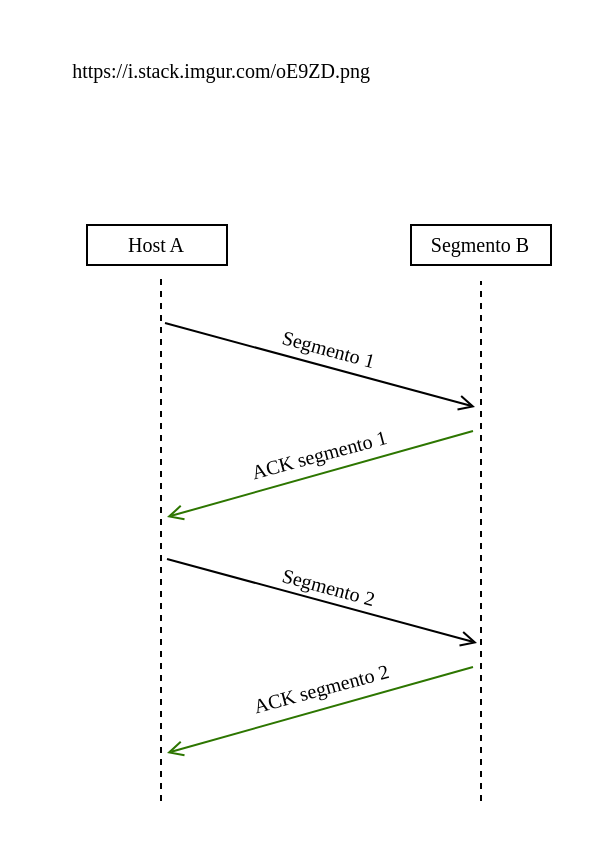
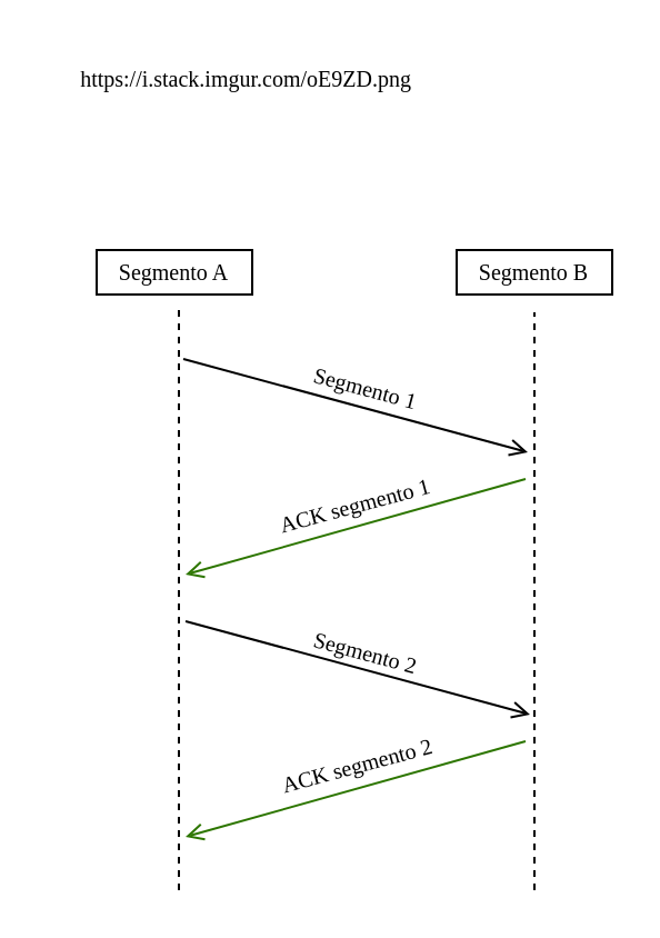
  <mxCell id="0" />
  <mxCell id="1" parent="0" />
  <mxCell id="2" value="" style="endArrow=none;html=1;rounded=0;strokeWidth=1;dashed=1;" parent="1" edge="1"><mxGeometry width="50" height="50" relative="1" as="geometry"><mxPoint x="80" y="400" as="sourcePoint" /><mxPoint x="80" y="139" as="targetPoint" /></mxGeometry></mxCell>
  <mxCell id="3" value="" style="endArrow=none;html=1;rounded=0;strokeWidth=1;dashed=1;" parent="1" edge="1"><mxGeometry width="50" height="50" relative="1" as="geometry"><mxPoint x="240" y="400" as="sourcePoint" /><mxPoint x="240" y="140" as="targetPoint" /></mxGeometry></mxCell>
  <mxCell id="4" value="" style="endArrow=open;html=1;rounded=0;strokeWidth=1;endFill=0;" parent="1" edge="1"><mxGeometry width="50" height="50" relative="1" as="geometry"><mxPoint x="82" y="161" as="sourcePoint" /><mxPoint x="237" y="203" as="targetPoint" /></mxGeometry></mxCell>
  <mxCell id="5" value="Segmento 1" style="text;html=1;align=center;verticalAlign=middle;resizable=0;points=[];autosize=1;strokeColor=none;fillColor=none;fontFamily=Bahnschrift;rotation=15;fontSize=10;rounded=0;" parent="1" vertex="1"><mxGeometry x="129" y="159" width="70" height="30" as="geometry" /></mxCell>
- <mxCell id="6" value="Host A" style="whiteSpace=wrap;html=1;fontFamily=Bahnschrift;fontSize=10;fontColor=default;fillColor=none;gradientColor=none;rounded=0;" parent="1" vertex="1"><mxGeometry x="43" y="112" width="70" height="20" as="geometry" /></mxCell>
+ <mxCell id="6" value="Segmento A" style="whiteSpace=wrap;html=1;fontFamily=Bahnschrift;fontSize=10;fontColor=default;fillColor=none;gradientColor=none;rounded=0;" parent="1" vertex="1"><mxGeometry x="43" y="112" width="70" height="20" as="geometry" /></mxCell>
  <mxCell id="7" value="Segmento B" style="whiteSpace=wrap;html=1;fontFamily=Bahnschrift;fontSize=10;fontColor=default;fillColor=none;gradientColor=none;rounded=0;" parent="1" vertex="1"><mxGeometry x="205" y="112" width="70" height="20" as="geometry" /></mxCell>
  <mxCell id="8" value="" style="endArrow=open;html=1;rounded=0;strokeWidth=1;endFill=0;fillColor=#60a917;strokeColor=#2D7600;" parent="1" edge="1"><mxGeometry width="50" height="50" relative="1" as="geometry"><mxPoint x="236" y="215" as="sourcePoint" /><mxPoint x="83" y="258" as="targetPoint" /></mxGeometry></mxCell>
  <mxCell id="9" value="ACK segmento 1" style="text;html=1;align=center;verticalAlign=middle;resizable=0;points=[];autosize=1;strokeColor=none;fillColor=none;fontSize=10;fontFamily=Bahnschrift;fontColor=default;rotation=-15;rounded=0;" parent="1" vertex="1"><mxGeometry x="114" y="212" width="90" height="30" as="geometry" /></mxCell>
  <mxCell id="10" value="" style="endArrow=open;html=1;rounded=0;strokeWidth=1;endFill=0;" parent="1" edge="1"><mxGeometry width="50" height="50" relative="1" as="geometry"><mxPoint x="83" y="279" as="sourcePoint" /><mxPoint x="238" y="321" as="targetPoint" /></mxGeometry></mxCell>
  <mxCell id="11" value="Segmento 2" style="text;html=1;align=center;verticalAlign=middle;resizable=0;points=[];autosize=1;strokeColor=none;fillColor=none;fontFamily=Bahnschrift;rotation=15;fontSize=10;rounded=0;" parent="1" vertex="1"><mxGeometry x="124" y="278" width="80" height="30" as="geometry" /></mxCell>
  <mxCell id="12" value="ACK segmento 2" style="text;html=1;align=center;verticalAlign=middle;resizable=0;points=[];autosize=1;strokeColor=none;fillColor=none;fontSize=10;fontFamily=Bahnschrift;fontColor=default;rotation=-15;rounded=0;" parent="1" vertex="1"><mxGeometry x="110" y="329" width="100" height="30" as="geometry" /></mxCell>
  <mxCell id="13" value="" style="endArrow=open;html=1;rounded=0;strokeWidth=1;endFill=0;fillColor=#60a917;strokeColor=#2D7600;" parent="1" edge="1"><mxGeometry width="50" height="50" relative="1" as="geometry"><mxPoint x="236" y="333" as="sourcePoint" /><mxPoint x="83" y="376" as="targetPoint" /></mxGeometry></mxCell>
  <mxCell id="14" value="https://i.stack.imgur.com/oE9ZD.png" style="text;html=1;align=center;verticalAlign=middle;resizable=0;points=[];autosize=1;strokeColor=none;fillColor=none;fontSize=10;fontFamily=Bahnschrift;fontColor=default;rounded=0;" parent="1" vertex="1"><mxGeometry x="20" y="20" width="180" height="30" as="geometry" /></mxCell>
